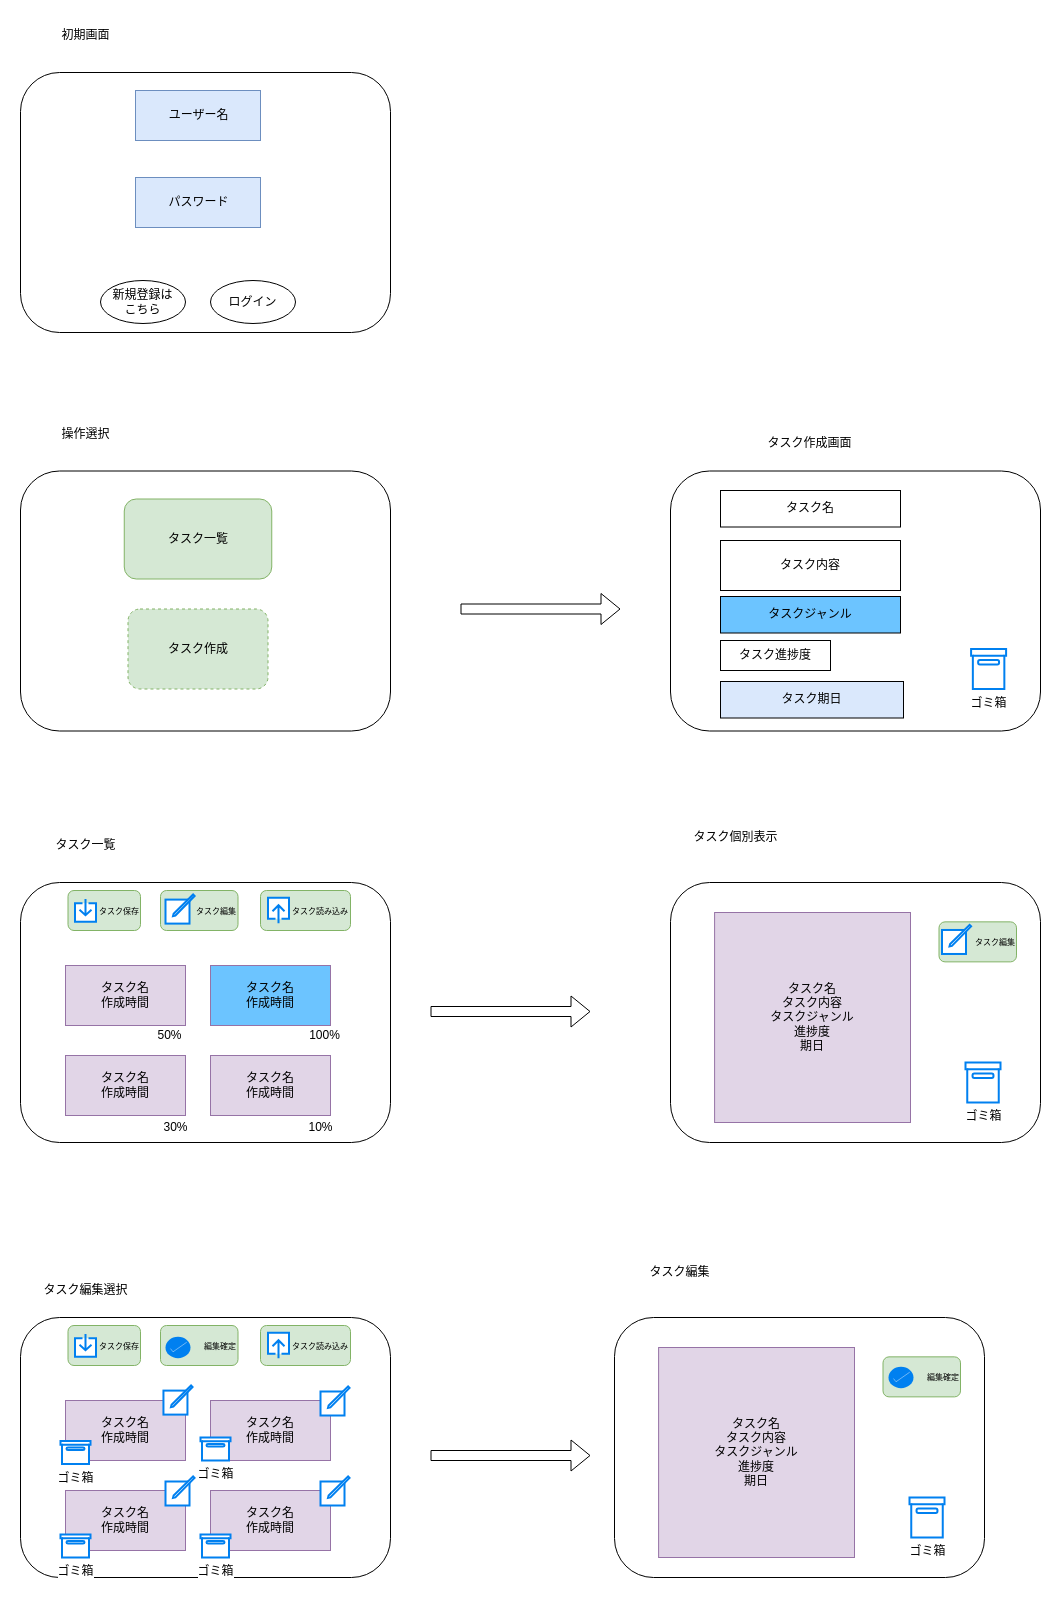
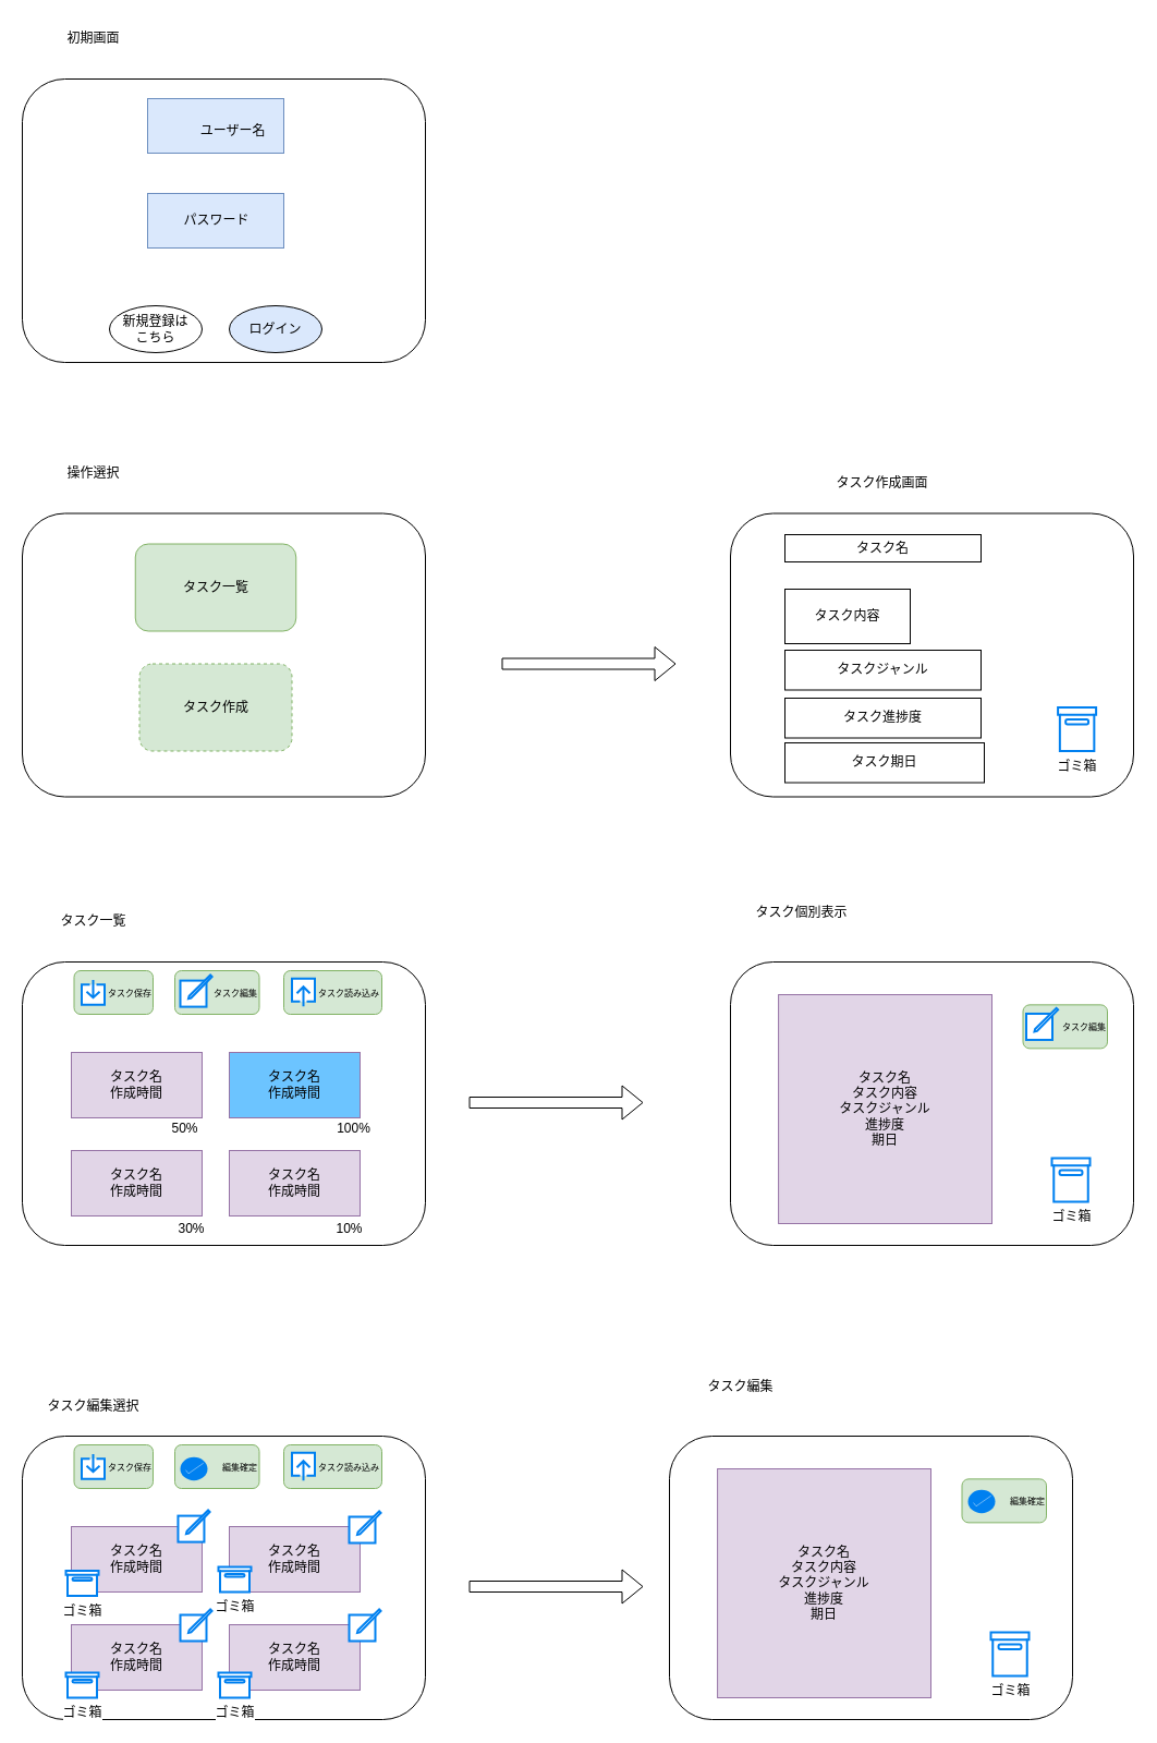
  <mxCell id="0" />
  <mxCell id="1" parent="0" />
  <mxCell id="2" value="" style="rounded=1;whiteSpace=wrap;html=1;shadow=0;" parent="1" vertex="1"><mxGeometry x="20" y="470.5" width="370" height="260" as="geometry" /></mxCell>
  <mxCell id="3" value="操作選択" style="text;html=1;align=center;verticalAlign=middle;resizable=0;points=[];autosize=1;strokeColor=none;fillColor=none;" parent="1" vertex="1"><mxGeometry x="50" y="418.5" width="70" height="30" as="geometry" /></mxCell>
  <mxCell id="4" value="" style="rounded=1;whiteSpace=wrap;html=1;shadow=0;" parent="1" vertex="1"><mxGeometry x="20" y="72" width="370" height="260" as="geometry" /></mxCell>
  <mxCell id="5" value="初期画面" style="text;html=1;align=center;verticalAlign=middle;resizable=0;points=[];autosize=1;strokeColor=none;fillColor=none;" parent="1" vertex="1"><mxGeometry x="50" y="20" width="70" height="30" as="geometry" /></mxCell>
  <mxCell id="6" value="" style="rounded=0;whiteSpace=wrap;html=1;fillColor=#dae8fc;strokeColor=#6c8ebf;" parent="1" vertex="1"><mxGeometry x="135" y="90" width="125" height="50" as="geometry" /></mxCell>
- <mxCell id="7" value="ユーザー名" style="text;html=1;align=center;verticalAlign=middle;resizable=0;points=[];autosize=1;strokeColor=none;fillColor=none;" parent="1" vertex="1"><mxGeometry x="157.5" y="100" width="80" height="30" as="geometry" /></mxCell>
+ <mxCell id="7" value="ユーザー名" style="text;html=1;align=center;verticalAlign=middle;resizable=0;points=[];autosize=1;strokeColor=none;fillColor=none;" parent="1" vertex="1"><mxGeometry x="172.5" y="105" width="80" height="30" as="geometry" /></mxCell>
  <mxCell id="8" value="" style="rounded=0;whiteSpace=wrap;html=1;fillColor=#dae8fc;strokeColor=#6c8ebf;" parent="1" vertex="1"><mxGeometry x="135" y="177" width="125" height="50" as="geometry" /></mxCell>
  <mxCell id="9" value="パスワード" style="text;html=1;align=center;verticalAlign=middle;resizable=0;points=[];autosize=1;strokeColor=none;fillColor=none;" parent="1" vertex="1"><mxGeometry x="157.5" y="187" width="80" height="30" as="geometry" /></mxCell>
  <mxCell id="10" value="新規登録は&lt;br&gt;こちら" style="ellipse;whiteSpace=wrap;html=1;" parent="1" vertex="1"><mxGeometry x="100" y="280" width="85" height="43" as="geometry" /></mxCell>
- <mxCell id="11" value="ログイン" style="ellipse;whiteSpace=wrap;html=1;" parent="1" vertex="1"><mxGeometry x="210" y="280" width="85" height="43" as="geometry" /></mxCell>
+ <mxCell id="11" value="ログイン" style="ellipse;whiteSpace=wrap;html=1;fillColor=#dae8fc;" parent="1" vertex="1"><mxGeometry x="210" y="280" width="85" height="43" as="geometry" /></mxCell>
  <mxCell id="12" value="タスク作成" style="rounded=1;whiteSpace=wrap;html=1;fillColor=#d5e8d4;strokeColor=#82b366;dashed=1;" parent="1" vertex="1"><mxGeometry x="127.5" y="608.5" width="140" height="80" as="geometry" /></mxCell>
  <mxCell id="13" value="タスク一覧" style="rounded=1;whiteSpace=wrap;html=1;fillColor=#d5e8d4;strokeColor=#82b366;" parent="1" vertex="1"><mxGeometry x="123.75" y="498.5" width="147.5" height="80" as="geometry" /></mxCell>
  <mxCell id="14" value="" style="rounded=1;whiteSpace=wrap;html=1;shadow=0;" parent="1" vertex="1"><mxGeometry x="20" y="882" width="370" height="260" as="geometry" /></mxCell>
  <mxCell id="15" value="タスク一覧" style="text;html=1;align=center;verticalAlign=middle;resizable=0;points=[];autosize=1;strokeColor=none;fillColor=none;" parent="1" vertex="1"><mxGeometry x="45" y="830" width="80" height="30" as="geometry" /></mxCell>
  <mxCell id="16" value="タスク名&lt;br&gt;作成時間" style="whiteSpace=wrap;html=1;fillColor=#e1d5e7;strokeColor=#9673a6;" parent="1" vertex="1"><mxGeometry x="65" y="965" width="120" height="60" as="geometry" /></mxCell>
  <mxCell id="17" value="タスク名&lt;br&gt;作成時間" style="whiteSpace=wrap;html=1;fillColor=#6CC4FF;strokeColor=#9673a6;" parent="1" vertex="1"><mxGeometry x="210" y="965" width="120" height="60" as="geometry" /></mxCell>
  <mxCell id="18" value="タスク名&lt;br&gt;作成時間" style="whiteSpace=wrap;html=1;fillColor=#e1d5e7;strokeColor=#9673a6;" parent="1" vertex="1"><mxGeometry x="65" y="1055" width="120" height="60" as="geometry" /></mxCell>
  <mxCell id="19" value="タスク名&lt;br&gt;作成時間" style="whiteSpace=wrap;html=1;fillColor=#e1d5e7;strokeColor=#9673a6;" parent="1" vertex="1"><mxGeometry x="210" y="1055" width="120" height="60" as="geometry" /></mxCell>
  <mxCell id="20" value="&lt;font style=&quot;font-size: 8px;&quot;&gt;タスク読み込み&lt;/font&gt;" style="rounded=1;whiteSpace=wrap;html=1;fillColor=#d5e8d4;strokeColor=#82b366;align=right;" parent="1" vertex="1"><mxGeometry x="260" y="890" width="90" height="40" as="geometry" /></mxCell>
  <mxCell id="21" value="" style="html=1;verticalLabelPosition=bottom;align=center;labelBackgroundColor=#ffffff;verticalAlign=top;strokeWidth=2;strokeColor=#0080F0;shadow=0;dashed=0;shape=mxgraph.ios7.icons.up;" parent="1" vertex="1"><mxGeometry x="267.5" y="897.25" width="21" height="25.5" as="geometry" /></mxCell>
  <mxCell id="22" value="&lt;font style=&quot;font-size: 8px;&quot;&gt;タスク保存&lt;/font&gt;" style="rounded=1;whiteSpace=wrap;html=1;fillColor=#d5e8d4;strokeColor=#82b366;align=right;" parent="1" vertex="1"><mxGeometry x="67.5" y="890" width="72.5" height="40" as="geometry" /></mxCell>
  <mxCell id="23" value="" style="html=1;verticalLabelPosition=bottom;align=center;labelBackgroundColor=#ffffff;verticalAlign=top;strokeWidth=2;strokeColor=#0080F0;shadow=0;dashed=0;shape=mxgraph.ios7.icons.down;" parent="1" vertex="1"><mxGeometry x="74.5" y="898.62" width="21" height="22.75" as="geometry" /></mxCell>
  <mxCell id="24" value="&lt;font style=&quot;font-size: 8px;&quot;&gt;タスク編集&lt;/font&gt;" style="rounded=1;whiteSpace=wrap;html=1;fillColor=#d5e8d4;strokeColor=#82b366;align=right;" parent="1" vertex="1"><mxGeometry x="160" y="890" width="77.5" height="40" as="geometry" /></mxCell>
  <mxCell id="25" value="" style="html=1;verticalLabelPosition=bottom;align=center;labelBackgroundColor=#ffffff;verticalAlign=top;strokeWidth=2;strokeColor=#0080F0;shadow=0;dashed=0;shape=mxgraph.ios7.icons.compose;" parent="1" vertex="1"><mxGeometry x="165" y="894" width="29.1" height="29.1" as="geometry" /></mxCell>
  <mxCell id="26" value="" style="rounded=1;whiteSpace=wrap;html=1;shadow=0;" parent="1" vertex="1"><mxGeometry x="20" y="1317" width="370" height="260" as="geometry" /></mxCell>
  <mxCell id="27" value="タスク編集選択" style="text;html=1;align=center;verticalAlign=middle;resizable=0;points=[];autosize=1;strokeColor=none;fillColor=none;" parent="1" vertex="1"><mxGeometry x="30" y="1275" width="110" height="30" as="geometry" /></mxCell>
  <mxCell id="28" value="タスク名&lt;br&gt;作成時間" style="whiteSpace=wrap;html=1;fillColor=#e1d5e7;strokeColor=#9673a6;" parent="1" vertex="1"><mxGeometry x="65" y="1400" width="120" height="60" as="geometry" /></mxCell>
  <mxCell id="29" value="タスク名&lt;br&gt;作成時間" style="whiteSpace=wrap;html=1;fillColor=#e1d5e7;strokeColor=#9673a6;" parent="1" vertex="1"><mxGeometry x="210" y="1400" width="120" height="60" as="geometry" /></mxCell>
  <mxCell id="30" value="タスク名&lt;br&gt;作成時間" style="whiteSpace=wrap;html=1;fillColor=#e1d5e7;strokeColor=#9673a6;" parent="1" vertex="1"><mxGeometry x="65" y="1490" width="120" height="60" as="geometry" /></mxCell>
  <mxCell id="31" value="タスク名&lt;br&gt;作成時間" style="whiteSpace=wrap;html=1;fillColor=#e1d5e7;strokeColor=#9673a6;" parent="1" vertex="1"><mxGeometry x="210" y="1490" width="120" height="60" as="geometry" /></mxCell>
  <mxCell id="32" value="&lt;font style=&quot;font-size: 8px;&quot;&gt;タスク読み込み&lt;/font&gt;" style="rounded=1;whiteSpace=wrap;html=1;fillColor=#d5e8d4;strokeColor=#82b366;align=right;" parent="1" vertex="1"><mxGeometry x="260" y="1325" width="90" height="40" as="geometry" /></mxCell>
  <mxCell id="33" value="" style="html=1;verticalLabelPosition=bottom;align=center;labelBackgroundColor=#ffffff;verticalAlign=top;strokeWidth=2;strokeColor=#0080F0;shadow=0;dashed=0;shape=mxgraph.ios7.icons.up;" parent="1" vertex="1"><mxGeometry x="267.5" y="1332.25" width="21" height="25.5" as="geometry" /></mxCell>
  <mxCell id="34" value="&lt;font style=&quot;font-size: 8px;&quot;&gt;タスク保存&lt;/font&gt;" style="rounded=1;whiteSpace=wrap;html=1;fillColor=#d5e8d4;strokeColor=#82b366;align=right;" parent="1" vertex="1"><mxGeometry x="67.5" y="1325" width="72.5" height="40" as="geometry" /></mxCell>
  <mxCell id="35" value="" style="html=1;verticalLabelPosition=bottom;align=center;labelBackgroundColor=#ffffff;verticalAlign=top;strokeWidth=2;strokeColor=#0080F0;shadow=0;dashed=0;shape=mxgraph.ios7.icons.down;" parent="1" vertex="1"><mxGeometry x="74.5" y="1333.62" width="21" height="22.75" as="geometry" /></mxCell>
  <mxCell id="36" value="&lt;font style=&quot;font-size: 8px;&quot;&gt;編集確定&lt;/font&gt;" style="rounded=1;whiteSpace=wrap;html=1;fillColor=#d5e8d4;strokeColor=#82b366;align=right;" parent="1" vertex="1"><mxGeometry x="160" y="1325" width="77.5" height="40" as="geometry" /></mxCell>
  <mxCell id="37" value="" style="html=1;verticalLabelPosition=bottom;labelBackgroundColor=#ffffff;verticalAlign=top;shadow=0;dashed=0;strokeWidth=2;shape=mxgraph.ios7.misc.select;fillColor=#0080f0;strokeColor=#ffffff;sketch=0;" parent="1" vertex="1"><mxGeometry x="165" y="1336.37" width="25" height="21.38" as="geometry" /></mxCell>
  <mxCell id="38" value="" style="html=1;verticalLabelPosition=bottom;align=center;labelBackgroundColor=#ffffff;verticalAlign=top;strokeWidth=2;strokeColor=#0080F0;shadow=0;dashed=0;shape=mxgraph.ios7.icons.compose;" parent="1" vertex="1"><mxGeometry x="162.95" y="1385" width="29.1" height="29.1" as="geometry" /></mxCell>
  <mxCell id="39" value="" style="html=1;verticalLabelPosition=bottom;align=center;labelBackgroundColor=#ffffff;verticalAlign=top;strokeWidth=2;strokeColor=#0080F0;shadow=0;dashed=0;shape=mxgraph.ios7.icons.compose;" parent="1" vertex="1"><mxGeometry x="320" y="1385.9" width="29.1" height="29.1" as="geometry" /></mxCell>
  <mxCell id="40" value="" style="html=1;verticalLabelPosition=bottom;align=center;labelBackgroundColor=#ffffff;verticalAlign=top;strokeWidth=2;strokeColor=#0080F0;shadow=0;dashed=0;shape=mxgraph.ios7.icons.compose;" parent="1" vertex="1"><mxGeometry x="320" y="1475.9" width="29.1" height="29.1" as="geometry" /></mxCell>
  <mxCell id="41" value="" style="html=1;verticalLabelPosition=bottom;align=center;labelBackgroundColor=#ffffff;verticalAlign=top;strokeWidth=2;strokeColor=#0080F0;shadow=0;dashed=0;shape=mxgraph.ios7.icons.compose;" parent="1" vertex="1"><mxGeometry x="165" y="1475.9" width="29.1" height="29.1" as="geometry" /></mxCell>
  <mxCell id="42" value="" style="rounded=1;whiteSpace=wrap;html=1;shadow=0;" parent="1" vertex="1"><mxGeometry x="614" y="1317" width="370" height="260" as="geometry" /></mxCell>
  <mxCell id="43" value="タスク編集" style="text;html=1;align=center;verticalAlign=middle;resizable=0;points=[];autosize=1;strokeColor=none;fillColor=none;" parent="1" vertex="1"><mxGeometry x="639" y="1257" width="80" height="30" as="geometry" /></mxCell>
  <mxCell id="44" value="タスク名&lt;br&gt;タスク内容&lt;div&gt;タスクジャンル&lt;/div&gt;&lt;div&gt;進捗度&lt;/div&gt;&lt;div&gt;期日&lt;/div&gt;" style="whiteSpace=wrap;html=1;fillColor=#e1d5e7;strokeColor=#9673a6;" parent="1" vertex="1"><mxGeometry x="658.1" y="1347" width="195.9" height="210" as="geometry" /></mxCell>
  <mxCell id="45" value="&lt;font style=&quot;font-size: 8px;&quot;&gt;編集確定&lt;/font&gt;" style="rounded=1;whiteSpace=wrap;html=1;fillColor=#d5e8d4;strokeColor=#82b366;align=right;" parent="1" vertex="1"><mxGeometry x="882.5" y="1356.37" width="77.5" height="40" as="geometry" /></mxCell>
  <mxCell id="46" value="" style="html=1;verticalLabelPosition=bottom;labelBackgroundColor=#ffffff;verticalAlign=top;shadow=0;dashed=0;strokeWidth=2;shape=mxgraph.ios7.misc.select;fillColor=#0080f0;strokeColor=#ffffff;sketch=0;" parent="1" vertex="1"><mxGeometry x="888" y="1366.31" width="25" height="21.38" as="geometry" /></mxCell>
  <mxCell id="47" value="ゴミ箱" style="html=1;verticalLabelPosition=bottom;align=center;labelBackgroundColor=#ffffff;verticalAlign=top;strokeWidth=2;strokeColor=#0080F0;shadow=0;dashed=0;shape=mxgraph.ios7.icons.box;" parent="1" vertex="1"><mxGeometry x="909" y="1497" width="35" height="40" as="geometry" /></mxCell>
  <mxCell id="48" value="" style="shape=flexArrow;endArrow=classic;html=1;" parent="1" edge="1"><mxGeometry width="50" height="50" relative="1" as="geometry"><mxPoint x="430" y="1455" as="sourcePoint" /><mxPoint x="590" y="1455" as="targetPoint" /></mxGeometry></mxCell>
  <mxCell id="49" value="ゴミ箱" style="html=1;verticalLabelPosition=bottom;align=center;labelBackgroundColor=#ffffff;verticalAlign=top;strokeWidth=2;strokeColor=#0080F0;shadow=0;dashed=0;shape=mxgraph.ios7.icons.box;" parent="1" vertex="1"><mxGeometry x="200" y="1437" width="30" height="23" as="geometry" /></mxCell>
  <mxCell id="50" value="ゴミ箱" style="html=1;verticalLabelPosition=bottom;align=center;labelBackgroundColor=#ffffff;verticalAlign=top;strokeWidth=2;strokeColor=#0080F0;shadow=0;dashed=0;shape=mxgraph.ios7.icons.box;" parent="1" vertex="1"><mxGeometry x="200" y="1534" width="30" height="23" as="geometry" /></mxCell>
  <mxCell id="51" value="ゴミ箱" style="html=1;verticalLabelPosition=bottom;align=center;labelBackgroundColor=#ffffff;verticalAlign=top;strokeWidth=2;strokeColor=#0080F0;shadow=0;dashed=0;shape=mxgraph.ios7.icons.box;" parent="1" vertex="1"><mxGeometry x="60" y="1440.5" width="30" height="23" as="geometry" /></mxCell>
  <mxCell id="52" value="ゴミ箱" style="html=1;verticalLabelPosition=bottom;align=center;labelBackgroundColor=#ffffff;verticalAlign=top;strokeWidth=2;strokeColor=#0080F0;shadow=0;dashed=0;shape=mxgraph.ios7.icons.box;" parent="1" vertex="1"><mxGeometry x="60" y="1534" width="30" height="23" as="geometry" /></mxCell>
  <mxCell id="53" value="" style="shape=flexArrow;endArrow=classic;html=1;" parent="1" edge="1"><mxGeometry width="50" height="50" relative="1" as="geometry"><mxPoint x="430" y="1011" as="sourcePoint" /><mxPoint x="590" y="1011" as="targetPoint" /></mxGeometry></mxCell>
  <mxCell id="54" value="" style="rounded=1;whiteSpace=wrap;html=1;shadow=0;" parent="1" vertex="1"><mxGeometry x="670" y="882" width="370" height="260" as="geometry" /></mxCell>
  <mxCell id="55" value="タスク個別表示" style="text;html=1;align=center;verticalAlign=middle;resizable=0;points=[];autosize=1;strokeColor=none;fillColor=none;" parent="1" vertex="1"><mxGeometry x="680" y="822" width="110" height="30" as="geometry" /></mxCell>
  <mxCell id="56" value="タスク名&lt;br&gt;タスク内容&lt;div&gt;タスクジャンル&lt;/div&gt;&lt;div&gt;進捗度&lt;/div&gt;&lt;div&gt;期日&lt;/div&gt;" style="whiteSpace=wrap;html=1;fillColor=#e1d5e7;strokeColor=#9673a6;" parent="1" vertex="1"><mxGeometry x="714.1" y="912" width="195.9" height="210" as="geometry" /></mxCell>
  <mxCell id="57" value="&lt;span style=&quot;font-size: 8px;&quot;&gt;タスク編集&lt;/span&gt;" style="rounded=1;whiteSpace=wrap;html=1;fillColor=#d5e8d4;strokeColor=#82b366;align=right;" parent="1" vertex="1"><mxGeometry x="938.5" y="921.37" width="77.5" height="40" as="geometry" /></mxCell>
  <mxCell id="58" value="ゴミ箱" style="html=1;verticalLabelPosition=bottom;align=center;labelBackgroundColor=#ffffff;verticalAlign=top;strokeWidth=2;strokeColor=#0080F0;shadow=0;dashed=0;shape=mxgraph.ios7.icons.box;" parent="1" vertex="1"><mxGeometry x="965" y="1062" width="35" height="40" as="geometry" /></mxCell>
  <mxCell id="59" value="" style="html=1;verticalLabelPosition=bottom;align=center;labelBackgroundColor=#ffffff;verticalAlign=top;strokeWidth=2;strokeColor=#0080F0;shadow=0;dashed=0;shape=mxgraph.ios7.icons.compose;" parent="1" vertex="1"><mxGeometry x="941.5" y="924.37" width="29.1" height="29.1" as="geometry" /></mxCell>
  <mxCell id="60" value="50%" style="text;html=1;align=center;verticalAlign=middle;resizable=0;points=[];autosize=1;strokeColor=none;fillColor=none;" parent="1" vertex="1"><mxGeometry x="144.1" y="1020" width="50" height="30" as="geometry" /></mxCell>
  <mxCell id="61" value="100%" style="text;html=1;align=center;verticalAlign=middle;resizable=0;points=[];autosize=1;strokeColor=none;fillColor=none;" parent="1" vertex="1"><mxGeometry x="299.1" y="1020" width="50" height="30" as="geometry" /></mxCell>
  <mxCell id="62" value="30%" style="text;html=1;align=center;verticalAlign=middle;resizable=0;points=[];autosize=1;strokeColor=none;fillColor=none;" parent="1" vertex="1"><mxGeometry x="150" y="1112" width="50" height="30" as="geometry" /></mxCell>
  <mxCell id="63" value="10%" style="text;html=1;align=center;verticalAlign=middle;resizable=0;points=[];autosize=1;strokeColor=none;fillColor=none;" parent="1" vertex="1"><mxGeometry x="295" y="1112" width="50" height="30" as="geometry" /></mxCell>
  <mxCell id="64" value="" style="shape=flexArrow;endArrow=classic;html=1;" parent="1" edge="1"><mxGeometry width="50" height="50" relative="1" as="geometry"><mxPoint x="460" y="608.5" as="sourcePoint" /><mxPoint x="620" y="608.5" as="targetPoint" /></mxGeometry></mxCell>
  <mxCell id="65" value="" style="rounded=1;whiteSpace=wrap;html=1;shadow=0;" parent="1" vertex="1"><mxGeometry x="670" y="470.5" width="370" height="260" as="geometry" /></mxCell>
  <mxCell id="66" value="ゴミ箱" style="html=1;verticalLabelPosition=bottom;align=center;labelBackgroundColor=#ffffff;verticalAlign=top;strokeWidth=2;strokeColor=#0080F0;shadow=0;dashed=0;shape=mxgraph.ios7.icons.box;" parent="1" vertex="1"><mxGeometry x="970.6" y="648.5" width="35" height="40" as="geometry" /></mxCell>
- <mxCell id="67" value="タスク名" style="whiteSpace=wrap;html=1;" parent="1" vertex="1"><mxGeometry x="720" y="490" width="180" height="36.5" as="geometry" /></mxCell>
- <mxCell id="68" value="タスク内容" style="whiteSpace=wrap;html=1;" parent="1" vertex="1"><mxGeometry x="720" y="540" width="180" height="50" as="geometry" /></mxCell>
- <mxCell id="69" value="タスクジャンル" style="whiteSpace=wrap;html=1;fillColor=#6cc4ff;" parent="1" vertex="1"><mxGeometry x="720" y="596" width="180" height="36.5" as="geometry" /></mxCell>
- <mxCell id="70" value="タスク進捗度" style="whiteSpace=wrap;html=1;" parent="1" vertex="1"><mxGeometry x="720" y="640" width="110" height="30" as="geometry" /></mxCell>
+ <mxCell id="67" value="タスク名" style="whiteSpace=wrap;html=1;" parent="1" vertex="1"><mxGeometry x="720" y="490" width="180" height="25" as="geometry" /></mxCell>
+ <mxCell id="68" value="タスク内容" style="whiteSpace=wrap;html=1;" parent="1" vertex="1"><mxGeometry x="720" y="540" width="115" height="50" as="geometry" /></mxCell>
+ <mxCell id="69" value="タスクジャンル" style="whiteSpace=wrap;html=1;" parent="1" vertex="1"><mxGeometry x="720" y="596" width="180" height="36.5" as="geometry" /></mxCell>
+ <mxCell id="70" value="タスク進捗度" style="whiteSpace=wrap;html=1;" parent="1" vertex="1"><mxGeometry x="720" y="640" width="180" height="36.5" as="geometry" /></mxCell>
  <mxCell id="71" value="タスク作成画面" style="text;html=1;align=center;verticalAlign=middle;resizable=0;points=[];autosize=1;strokeColor=none;fillColor=none;" parent="1" vertex="1"><mxGeometry x="754" y="428" width="110" height="30" as="geometry" /></mxCell>
- <mxCell id="72" value="タスク期日" style="whiteSpace=wrap;html=1;fillColor=#dae8fc;" parent="1" vertex="1"><mxGeometry x="720" y="681" width="183" height="36.5" as="geometry" /></mxCell>
+ <mxCell id="72" value="タスク期日" style="whiteSpace=wrap;html=1;" parent="1" vertex="1"><mxGeometry x="720" y="681" width="183" height="36.5" as="geometry" /></mxCell>
